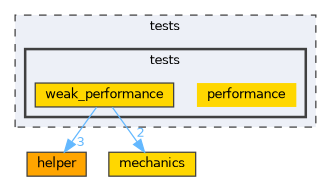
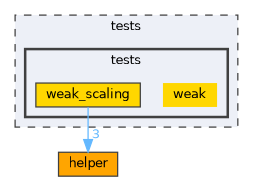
  digraph {
    compound=true
    node [fontname=Helvetica fontsize=10 shape=box style=filled fillcolor=gold color=grey25]
    edge [color=steelblue1 fontcolor=steelblue1 fontname=Helvetica fontsize=10 labeldistance=1.5 labelfontname=Helvetica labelfontsize=10]
-   n1 [height=0.2 label=performance shape=plaintext width=0.4 color=""]
-   n2 [height=0.2 label=weak_performance width=0.4]
+   n1 [height=0.2 label=weak shape=plaintext width=0.4 color=""]
+   n2 [height=0.2 label=weak_scaling width=0.4]
    n3 [fillcolor=orange height=0.2 label=helper width=0.4]
-   n4 [height=0.2 label=mechanics width=0.4]
    subgraph cluster_1 {
      bgcolor="#edf0f7"
      fontname=Helvetica
      fontsize=10
      label=tests
      pencolor=grey25
      style="filled,dashed"
      subgraph cluster_2 {
        bgcolor="#edf0f7"
        fontname=Helvetica
        fontsize=10
        pencolor=grey25
        style="filled,bold"
        n1
        n2
      }
    }
    n2 -> n3 [headlabel=3]
-   n2 -> n4 [headlabel=2]
  }
